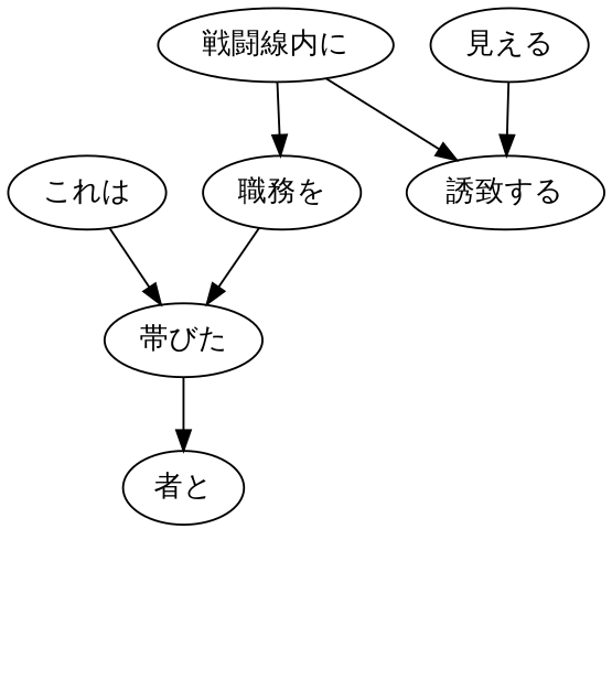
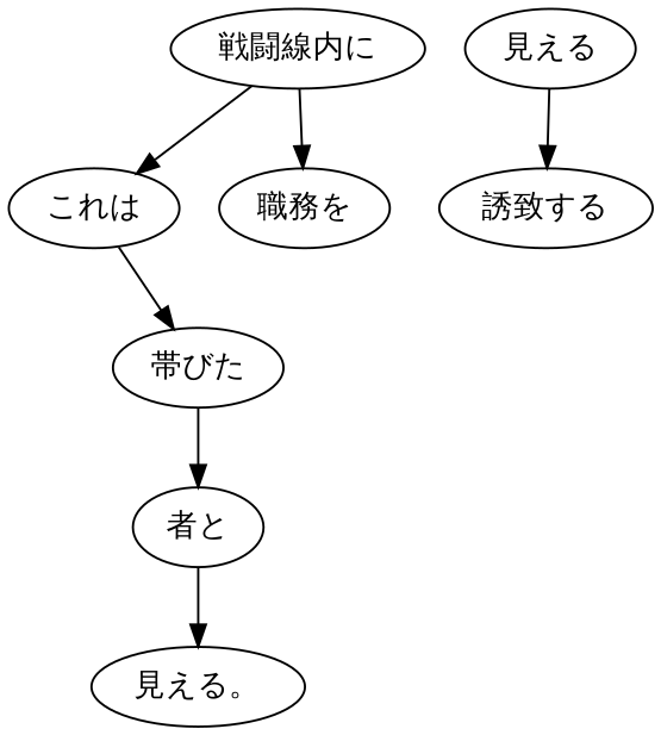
  digraph {
    n1 [label="これは"]
    n2 [label="帯びた"]
+   n3 [label="見える。"]
    n4 [label="見える"]
    n5 [label="誘致する"]
    n6 [label="戦闘線内に"]
    n7 [label="職務を"]
    n8 [label="者と"]
    n1 -> n2
    n2 -> n8
    n4 -> n5
-   n6 -> n5
+   n6 -> n1
    n6 -> n7
-   n7 -> n2
+   n8 -> n3
  }
